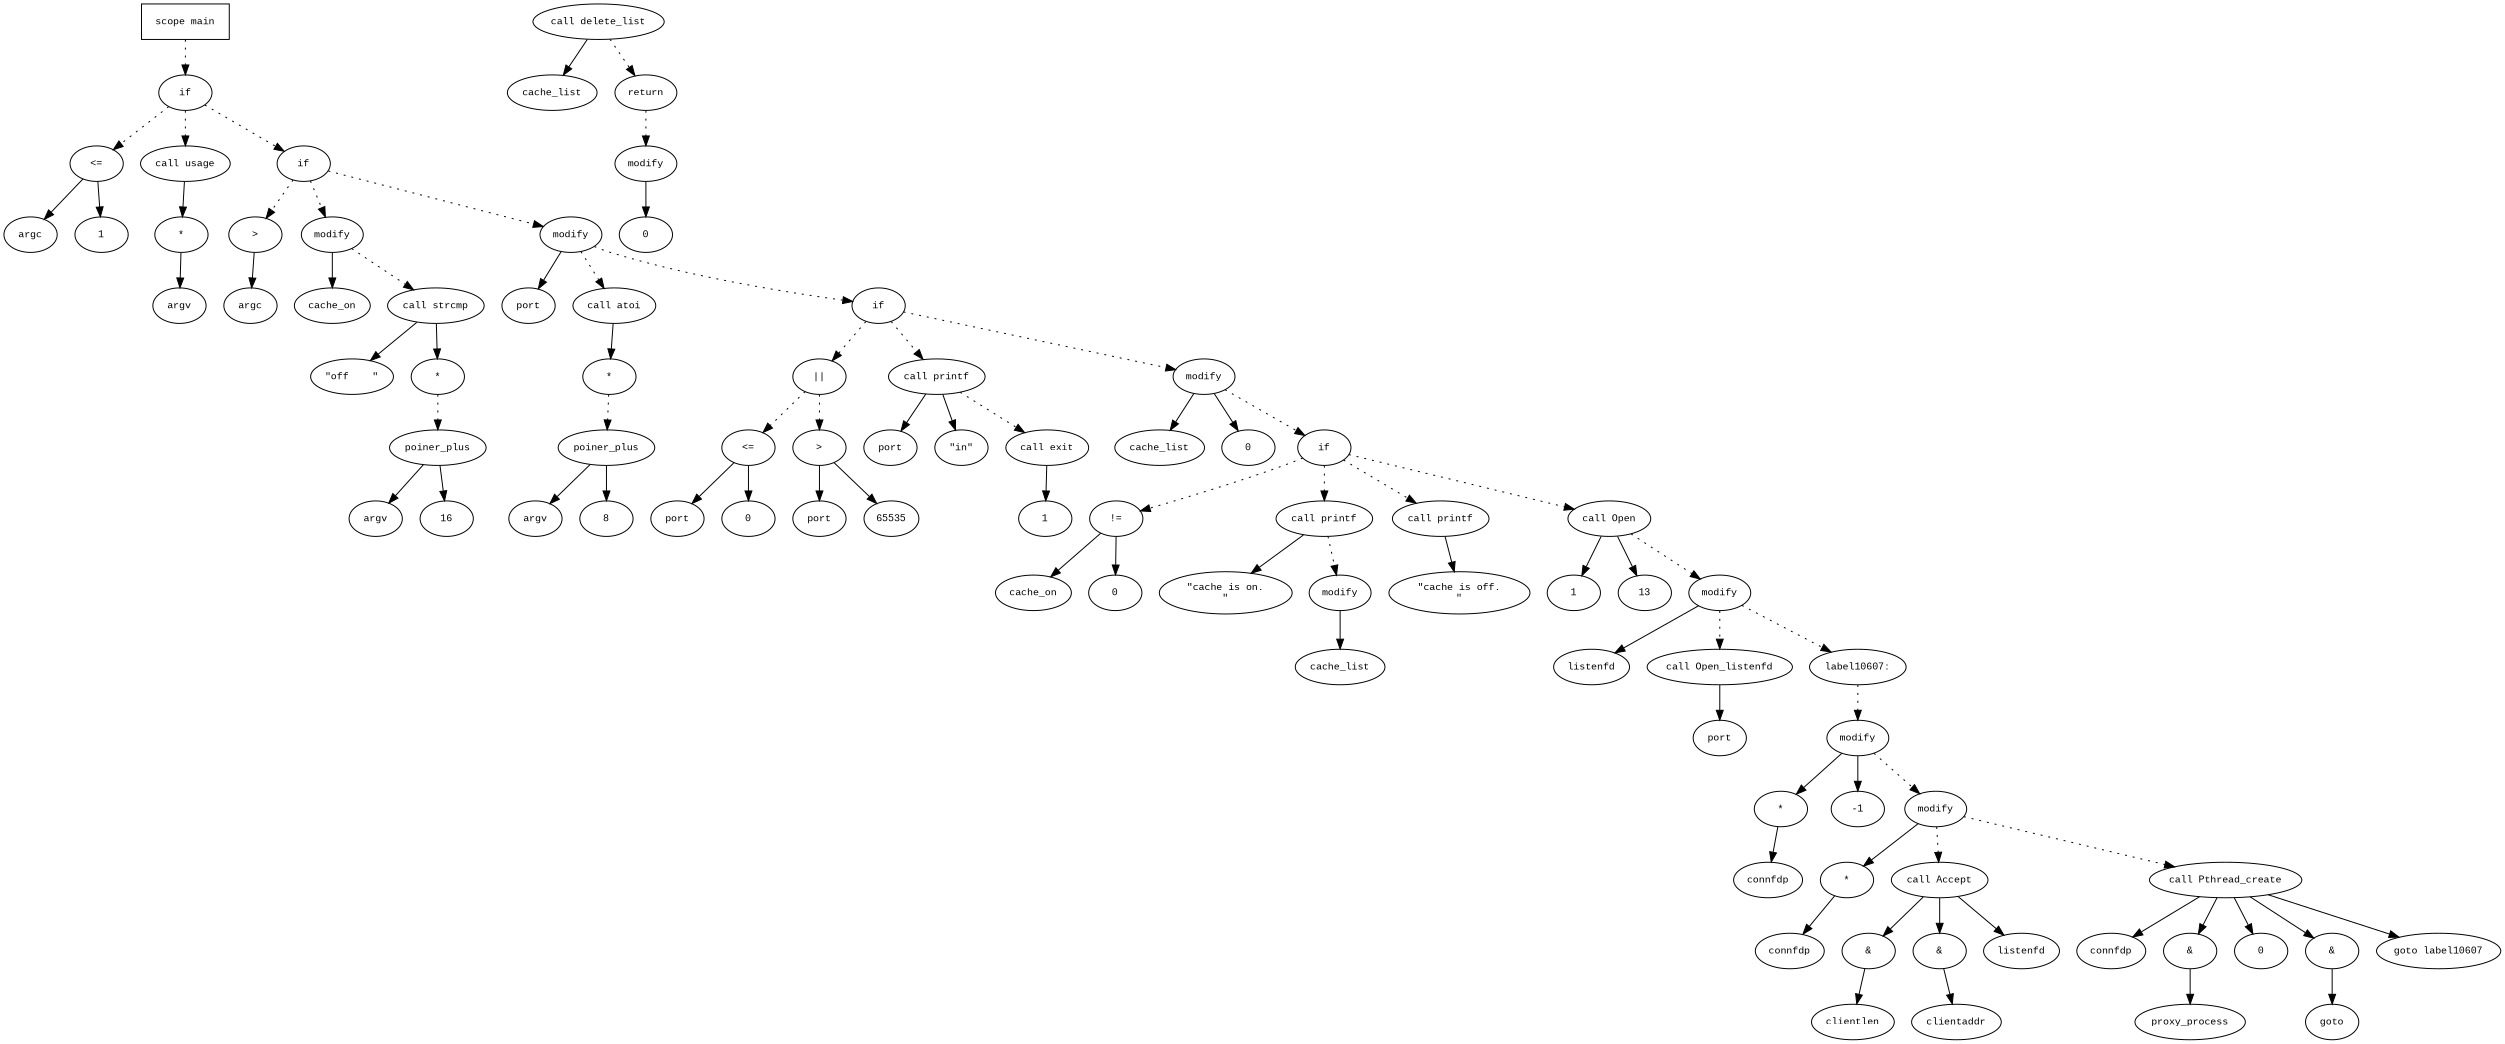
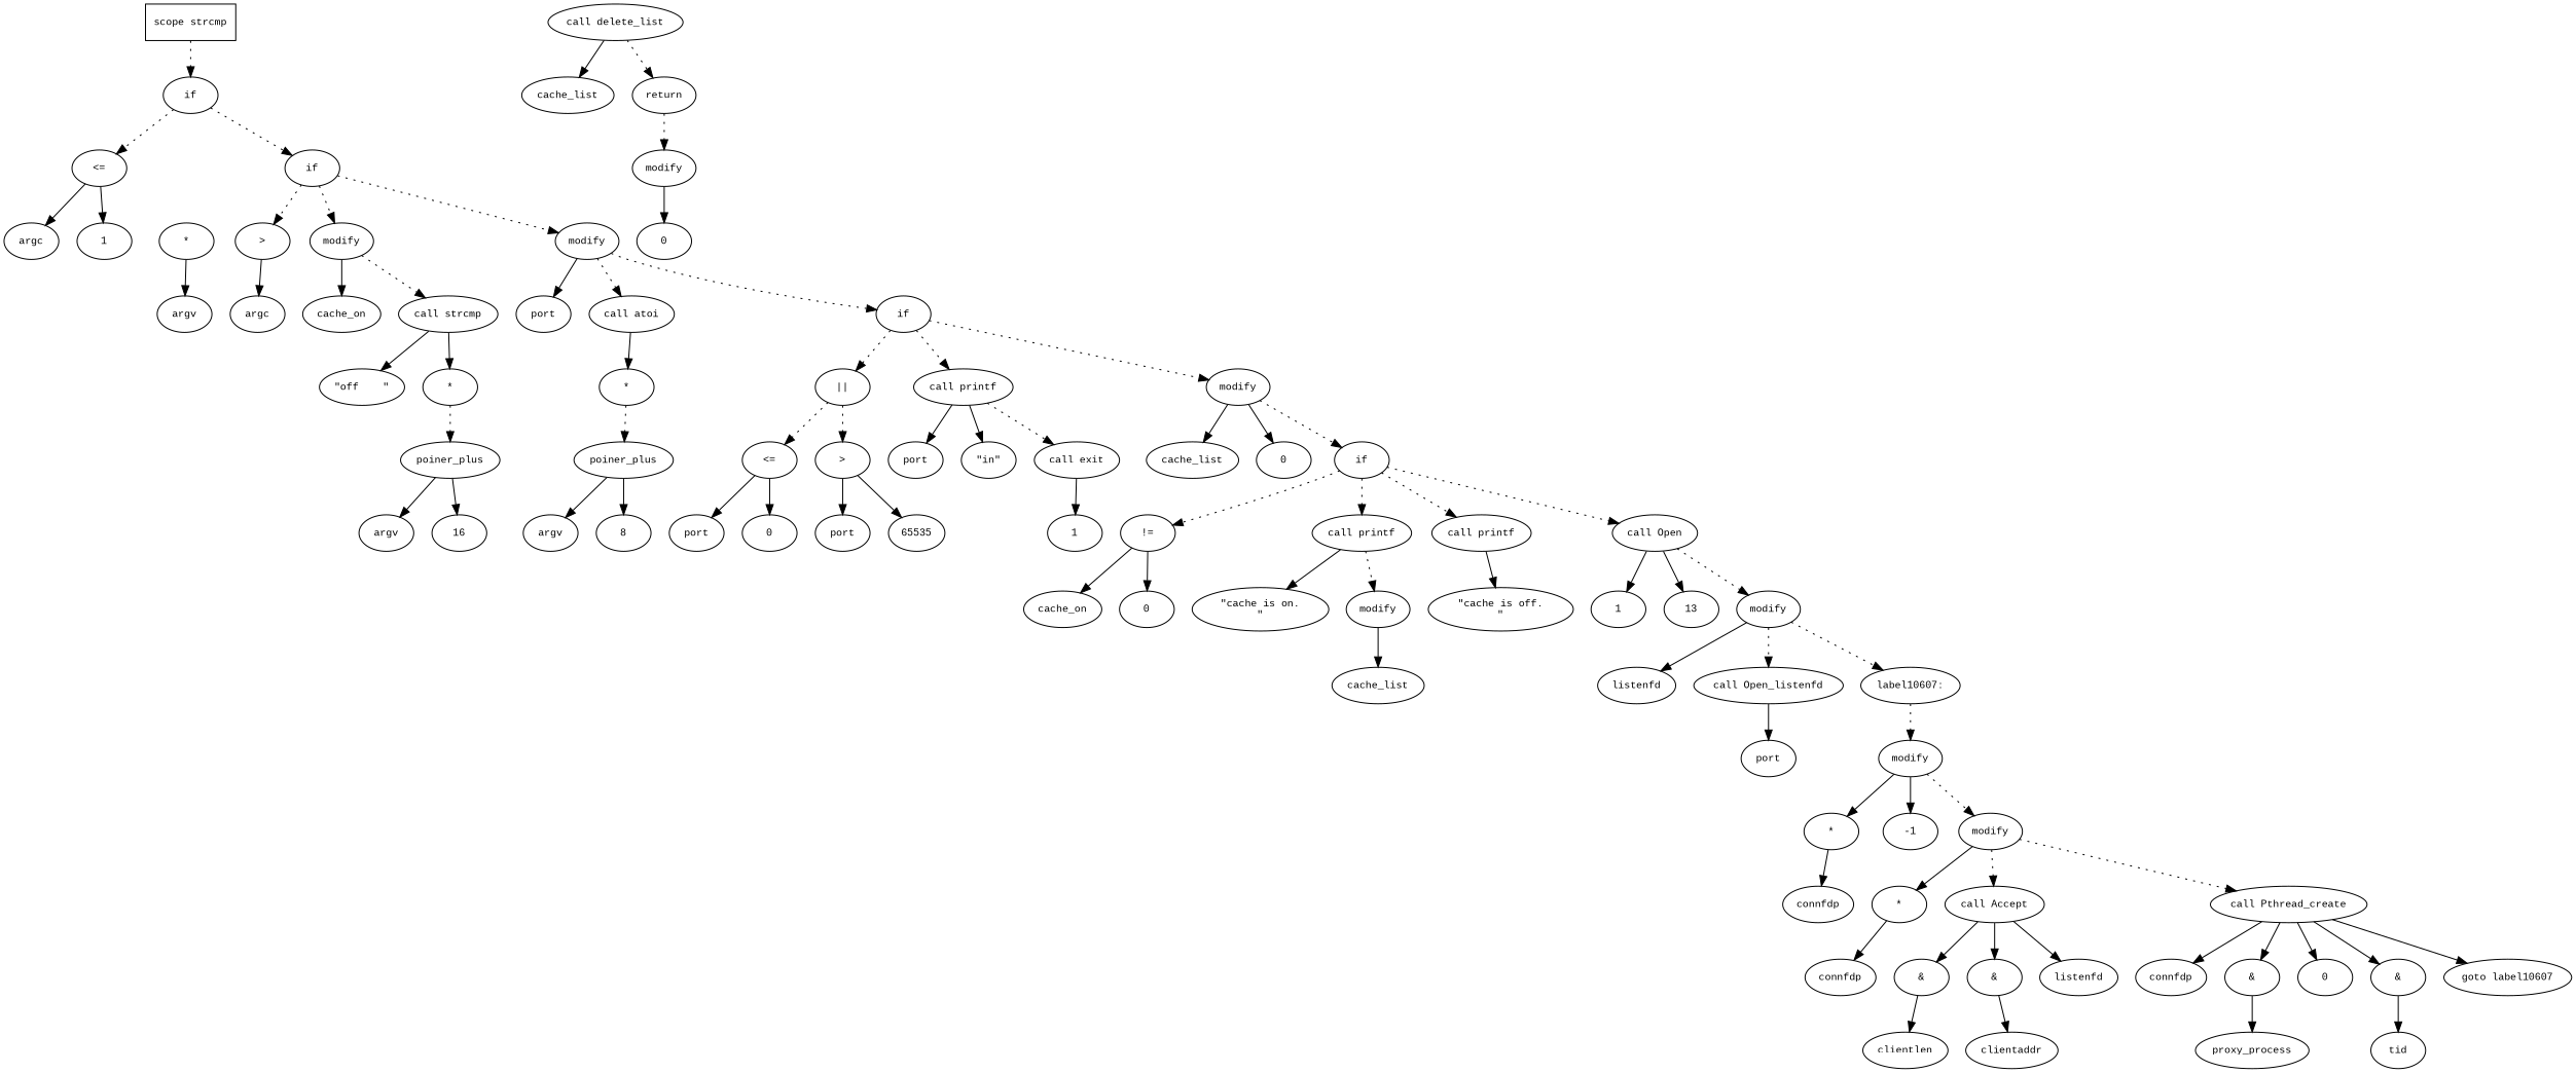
  digraph {
    fontname="Times New Roman"
    fontsize=10
    node [fontname="Courier New" fontsize=10 shape=ellipse]
    edge [fontname="Times New Roman" fontsize=10]
-   n1 [label="scope main" shape=box]
+   n1 [label="scope strcmp" shape=box]
    n2 [label=if]
    n3 [label="<="]
-   n4 [label="call usage"]
    n5 [label=if]
    n6 [label=argc]
    n7 [label=1]
    n8 [label="*"]
    n9 [label=">"]
    n10 [label=modify]
    n11 [label=modify]
    n12 [label=argv]
    n13 [label=argc]
    n14 [label=cache_on]
    n15 [label="call strcmp"]
    n16 [label=port]
    n17 [label="call atoi"]
    n18 [label=if]
    n19 [label="\"off    \""]
    n20 [label="*"]
    n21 [label=poiner_plus]
    n22 [label=argv]
    n23 [label=16]
    n24 [label="*"]
    n25 [label="||"]
    n26 [label="call printf"]
    n27 [label=modify]
    n28 [label=poiner_plus]
    n29 [label=argv]
    n30 [label=8]
    n31 [label="<="]
    n32 [label=">"]
    n33 [label=port]
    n34 [label="\"in\""]
    n35 [label="call exit"]
    n36 [label=cache_list]
    n37 [label=0]
    n38 [label=if]
    n39 [label=port]
    n40 [label=0]
    n41 [label=port]
    n42 [label=65535]
    n43 [label=1]
    n44 [label="!="]
    n45 [label="call printf"]
    n46 [label="call printf"]
    n47 [label="call Open"]
    n48 [label=cache_on]
    n49 [label=0]
    n50 [label="\"cache is on.\n\""]
    n51 [label=modify]
    n52 [label="\"cache is off.\n\""]
    n53 [label=1]
    n54 [label=13]
    n55 [label=modify]
    n56 [label=cache_list]
    n57 [label=listenfd]
    n58 [label="call Open_listenfd"]
    n59 [label="label10607:"]
    n60 [label=port]
    n61 [label=modify]
    n62 [label="*"]
    n63 [label=-1]
    n64 [label=modify]
    n65 [label=connfdp]
    n66 [label="*"]
    n67 [label="call Accept"]
    n68 [label="call Pthread_create"]
    n69 [label=connfdp]
    n70 [label="&"]
    n71 [label="&"]
    n72 [label=listenfd]
    n73 [label=connfdp]
    n74 [label="&"]
    n75 [label=0]
    n76 [label="&"]
    n77 [label="goto label10607"]
    n78 [label=clientlen]
    n79 [label=clientaddr]
    n80 [label=proxy_process]
-   n81 [label=goto]
+   n81 [label=tid]
    n82 [label="call delete_list"]
    n83 [label=cache_list]
    n84 [label=return]
    n85 [label=modify]
    n86 [label=0]
    n1 -> n2 [style=dotted]
    n2 -> n3 [style=dotted]
-   n2 -> n4 [style=dotted]
    n2 -> n5 [style=dotted]
    n3 -> n6
    n3 -> n7
-   n4 -> n8
    n5 -> n9 [style=dotted]
    n5 -> n10 [style=dotted]
    n5 -> n11 [style=dotted]
    n8 -> n12
    n9 -> n13
    n10 -> n14
    n10 -> n15 [style=dotted]
    n11 -> n16
    n11 -> n17 [style=dotted]
    n11 -> n18 [style=dotted]
    n15 -> n19
    n15 -> n20
    n17 -> n24
    n18 -> n25 [style=dotted]
    n18 -> n26 [style=dotted]
    n18 -> n27 [style=dotted]
    n20 -> n21 [style=dotted]
    n21 -> n22
    n21 -> n23
    n24 -> n28 [style=dotted]
    n25 -> n31 [style=dotted]
    n25 -> n32 [style=dotted]
    n26 -> n33
    n26 -> n34
    n26 -> n35 [style=dotted]
    n27 -> n36
    n27 -> n37
    n27 -> n38 [style=dotted]
    n28 -> n29
    n28 -> n30
    n31 -> n39
    n31 -> n40
    n32 -> n41
    n32 -> n42
    n35 -> n43
    n38 -> n44 [style=dotted]
    n38 -> n45 [style=dotted]
    n38 -> n46 [style=dotted]
    n38 -> n47 [style=dotted]
    n44 -> n48
    n44 -> n49
    n45 -> n50
    n45 -> n51 [style=dotted]
    n46 -> n52
    n47 -> n53
    n47 -> n54
    n47 -> n55 [style=dotted]
    n51 -> n56
    n55 -> n57
    n55 -> n58 [style=dotted]
    n55 -> n59 [style=dotted]
    n58 -> n60
    n59 -> n61 [style=dotted]
    n61 -> n62
    n61 -> n63
    n61 -> n64 [style=dotted]
    n62 -> n65
    n64 -> n66
    n64 -> n67 [style=dotted]
    n64 -> n68 [style=dotted]
    n66 -> n69
    n67 -> n70
    n67 -> n71
    n67 -> n72
    n68 -> n73
    n68 -> n74
    n68 -> n75
    n68 -> n76
    n68 -> n77
    n70 -> n78
    n71 -> n79
    n74 -> n80
    n76 -> n81
    n82 -> n83
    n82 -> n84 [style=dotted]
    n84 -> n85 [style=dotted]
    n85 -> n86
  }
